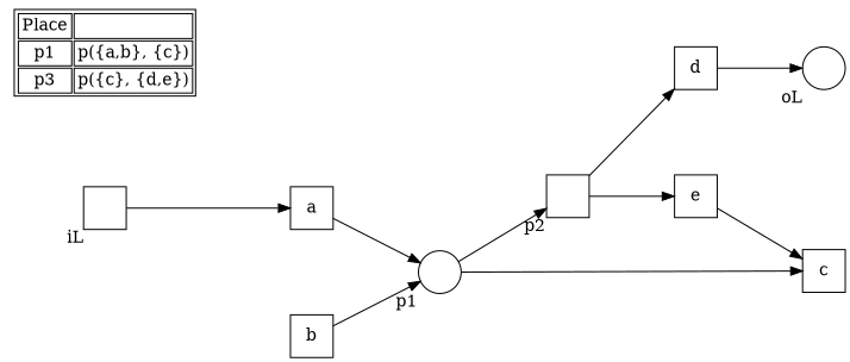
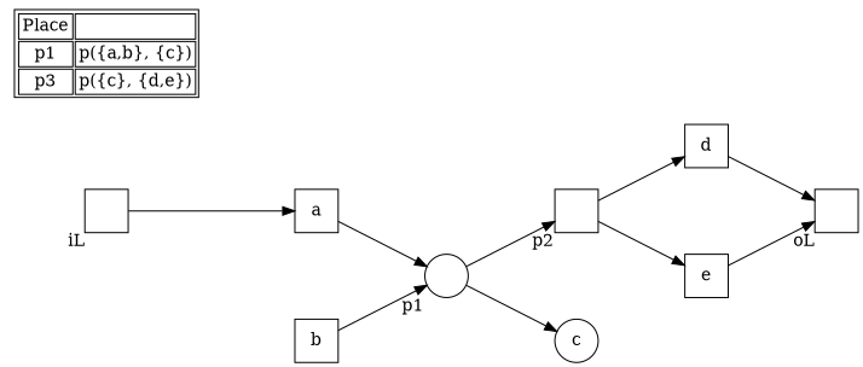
  digraph {
    nodesep=1
    rankdir=LR
    ranksep=1
    node [shape=square]
    n1 [label=" " shape=circle xlabel=p1]
    n2 [label=" " xlabel=p2]
    n3 [label=" " xlabel=iL]
-   n4 [label=" " shape=circle xlabel=oL]
+   n4 [label=" " xlabel=oL]
    n5 [label=<<table>              <tr>             <td>Place</td>             <td> </td>         </tr>                   <tr>             <td>p1</td>             <td>p({a,b}, {c})</td>         </tr>         <tr>             <td>p3</td>             <td>p({c}, {d,e})</td>         </tr>      </table>> shape=plaintext]
    a
    b
-   c
+   c [shape=circle]
    d
    e
    subgraph sub_1 {
      n1
      n2
      n3
      n4
      n5
    }
    subgraph sub_2 {
      a
      b
      c
      d
      e
    }
    n1 -> n2
    n1 -> c
    n2 -> d
    n2 -> e
    n3 -> a
    a -> n1
    b -> n1
    d -> n4
-   e -> c
+   e -> n4
  }
